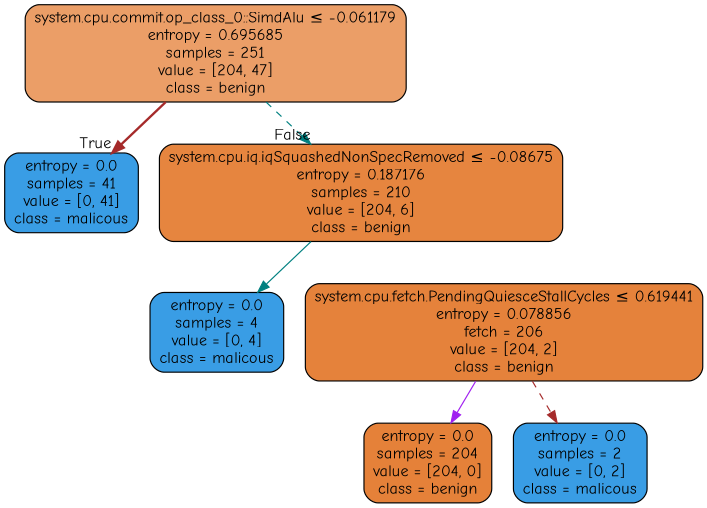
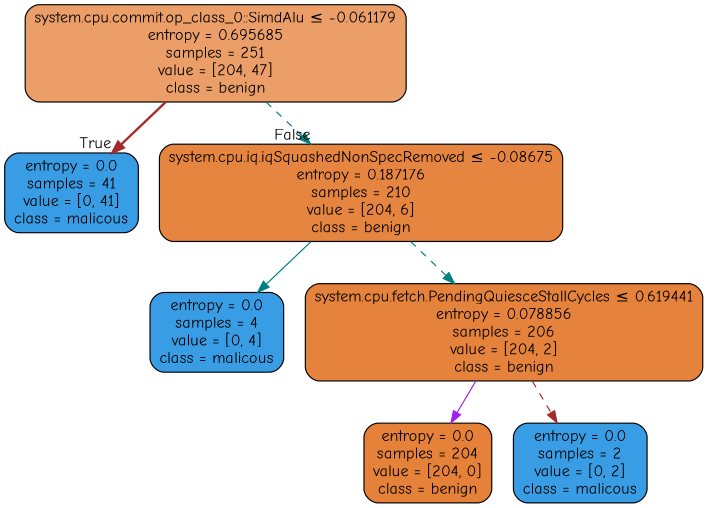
  digraph {
    fontname="Comic Neue"
    node [color=black fillcolor="#399de5" fontname="Comic Neue" shape=box style="filled, rounded"]
    edge [color=teal fontname="Comic Neue" style=dashed]
    n1 [fillcolor="#eb9e67" label=<system.cpu.commit.op_class_0::SimdAlu &le; -0.061179<br/>entropy = 0.695685<br/>samples = 251<br/>value = [204, 47]<br/>class = benign>]
    n2 [label=<entropy = 0.0<br/>samples = 41<br/>value = [0, 41]<br/>class = malicous>]
    n3 [fillcolor="#e6853f" label=<system.cpu.iq.iqSquashedNonSpecRemoved &le; -0.08675<br/>entropy = 0.187176<br/>samples = 210<br/>value = [204, 6]<br/>class = benign>]
    n4 [label=<entropy = 0.0<br/>samples = 4<br/>value = [0, 4]<br/>class = malicous>]
-   n5 [fillcolor="#e5823b" label=<system.cpu.fetch.PendingQuiesceStallCycles &le; 0.619441<br/>entropy = 0.078856<br/>fetch = 206<br/>value = [204, 2]<br/>class = benign>]
+   n5 [fillcolor="#e5823b" label=<system.cpu.fetch.PendingQuiesceStallCycles &le; 0.619441<br/>entropy = 0.078856<br/>samples = 206<br/>value = [204, 2]<br/>class = benign>]
    n6 [fillcolor="#e58139" label=<entropy = 0.0<br/>samples = 204<br/>value = [204, 0]<br/>class = benign>]
    n7 [label=<entropy = 0.0<br/>samples = 2<br/>value = [0, 2]<br/>class = malicous>]
    n1 -> n2 [color=brown headlabel=True labelangle=45 labeldistance=2.5 style=bold]
    n1 -> n3 [headlabel=False labelangle=-45 labeldistance=2.5]
    n3 -> n4 [style=solid]
+   n3 -> n5
    n5 -> n6 [color=purple style=solid]
    n5 -> n7 [color=brown]
  }
